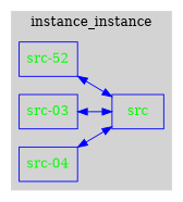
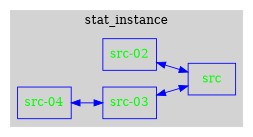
  digraph {
    rankdir=LR
    node [color=blue fontcolor=green shape=record]
    edge [color=blue dir=both]
    n1 [label=src]
-   n2 [label="src-52"]
+   n2 [label="src-02"]
    n3 [label="src-03"]
    n4 [label="src-04"]
    subgraph cluster_1 {
      color=lightgrey
-     label=instance_instance
+     label=stat_instance
      style=filled
      n1
      n2
      n3
      n4
    }
    n2 -> n1
    n3 -> n1
-   n4 -> n1
+   n4 -> n3
  }
